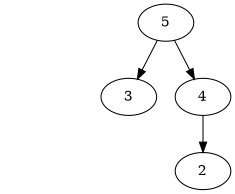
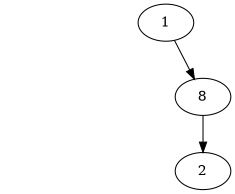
  digraph {
    node [MEM=100 UNIT=KB]
    n1 [deadline=1500 label="maxT=14" map=0 period=1500 priority=50 style=invis MEM="" UNIT=""]
-   1 [MAET=54.38 MEET=54.38 MIET=54.38 label=5]
-   3 [MAET=312.85 MEET=312.85 MIET=312.85 UNIT=B]
-   4 [MAET=112.85 MEET=112.85 MIET=112.85 UNIT=B]
+   1 [MAET=54.38 MEET=54.38 MIET=54.38]
+   4 [MAET=112.85 MEET=112.85 MIET=112.85 UNIT=B label=8]
    2 [MAET=201.98 MEET=201.98 MIET=201.98]
-   1 -> 3
    1 -> 4
    4 -> 2
  }
